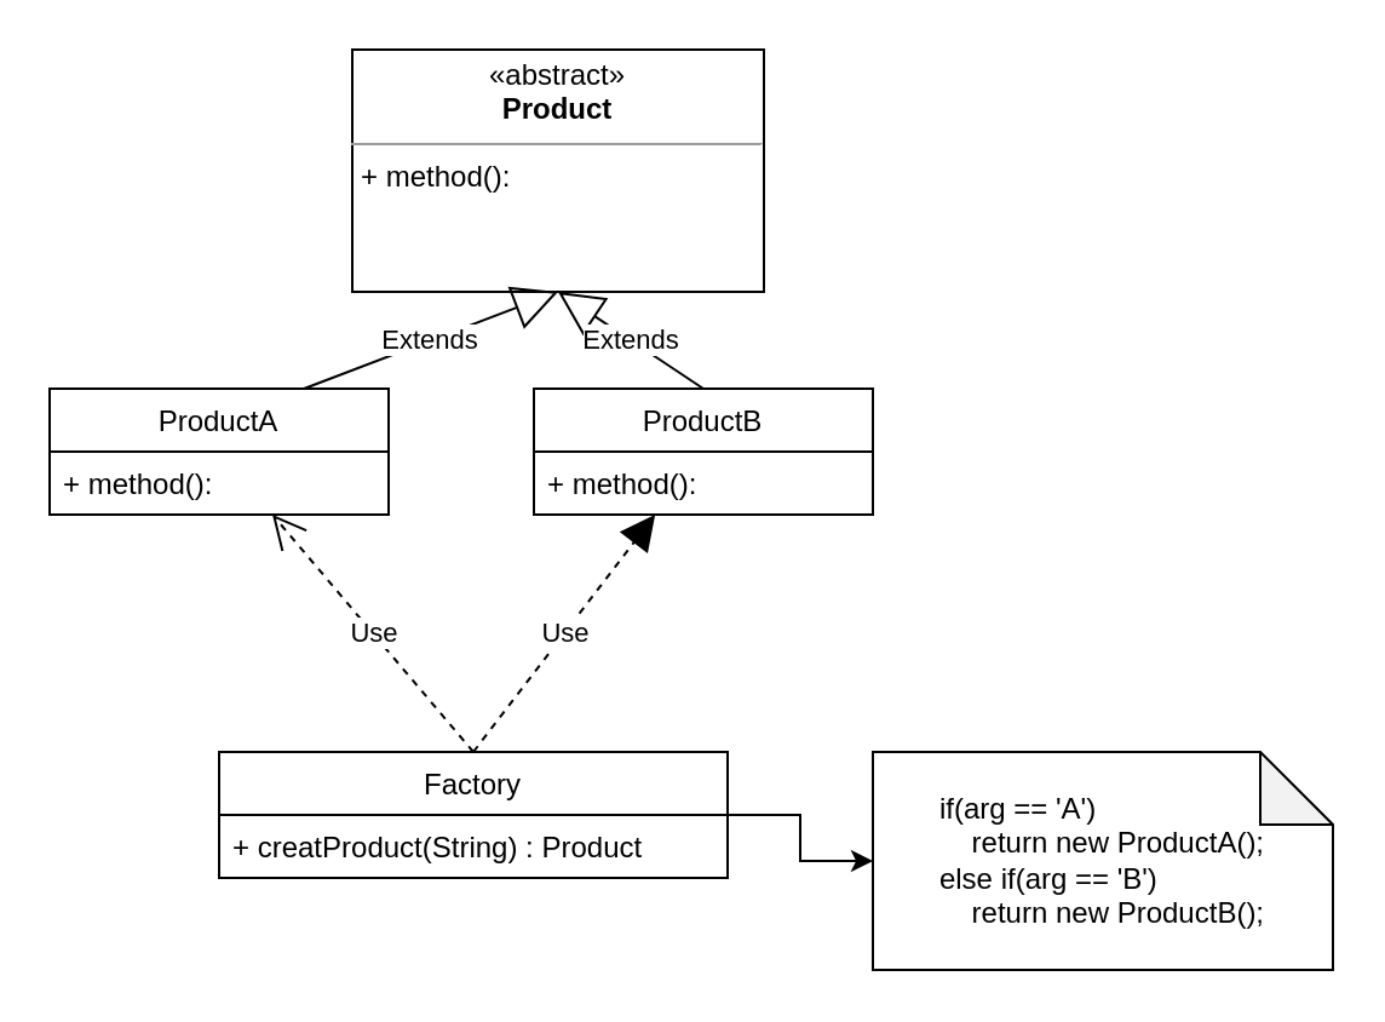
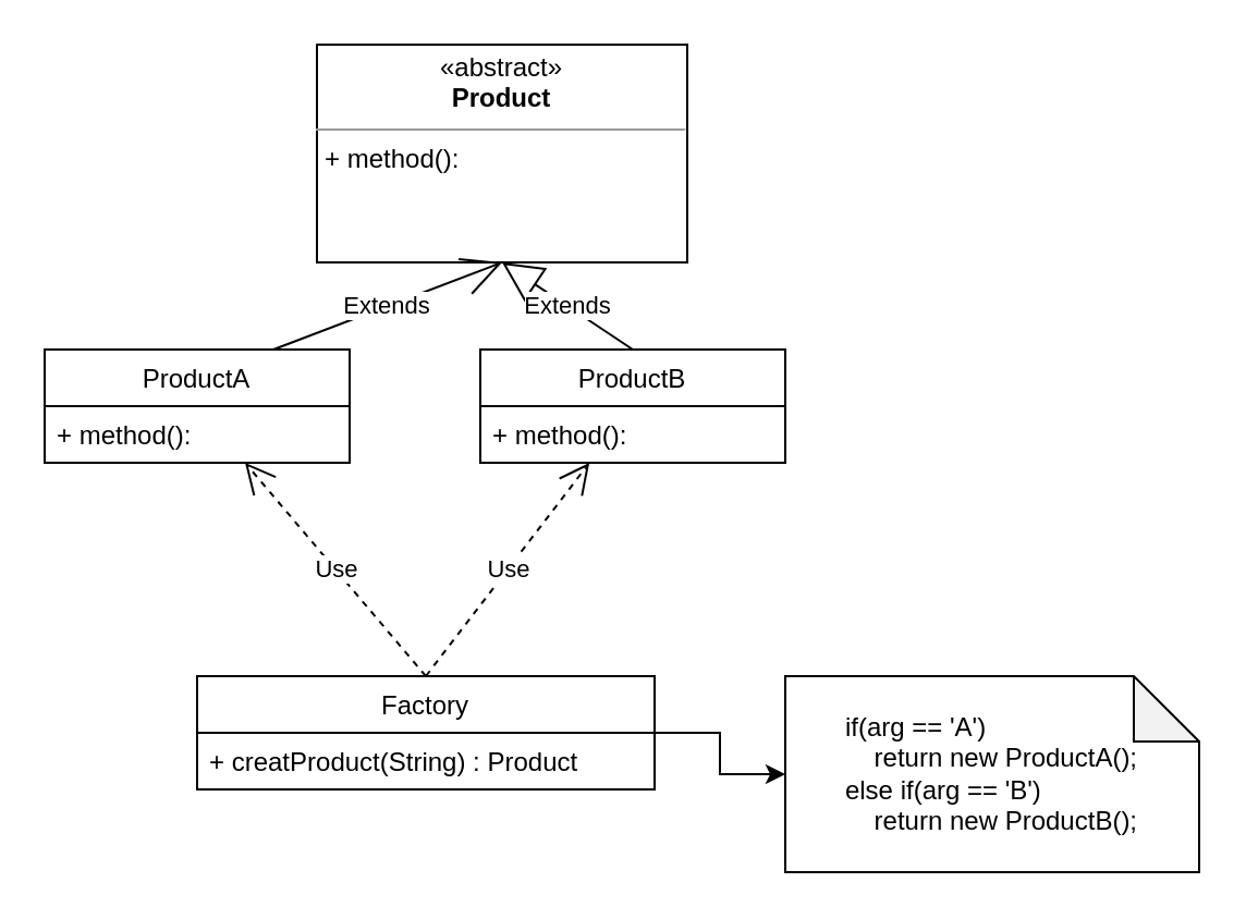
  <mxCell id="0" style=";html=1;" />
  <mxCell id="1" style=";html=1;" parent="0" />
  <mxCell id="2" style="edgeStyle=orthogonalEdgeStyle;rounded=0;orthogonalLoop=1;jettySize=auto;html=1;entryX=0;entryY=0.5;entryDx=0;entryDy=0;entryPerimeter=0;" parent="1" source="3" target="10" edge="1"><mxGeometry relative="1" as="geometry" /></mxCell>
  <mxCell id="3" value="Factory" style="swimlane;fontStyle=0;childLayout=stackLayout;horizontal=1;startSize=26;fillColor=none;horizontalStack=0;resizeParent=1;resizeParentMax=0;resizeLast=0;collapsible=1;marginBottom=0;" parent="1" vertex="1"><mxGeometry x="90" y="310" width="210" height="52" as="geometry"><mxRectangle x="450" y="300" width="70" height="26" as="alternateBounds" /></mxGeometry></mxCell>
  <mxCell id="4" value="+ creatProduct(String) : Product " style="text;strokeColor=none;fillColor=none;align=left;verticalAlign=top;spacingLeft=4;spacingRight=4;overflow=hidden;rotatable=0;points=[[0,0.5],[1,0.5]];portConstraint=eastwest;" parent="3" vertex="1"><mxGeometry y="26" width="210" height="26" as="geometry" /></mxCell>
  <mxCell id="5" value="&lt;p style=&quot;margin: 0px ; margin-top: 4px ; text-align: center&quot;&gt;«abstract»&lt;br&gt;&lt;b&gt;Product&lt;/b&gt;&lt;/p&gt;&lt;hr size=&quot;1&quot;&gt;&lt;p style=&quot;margin: 0px ; margin-left: 4px&quot;&gt;+ method():&amp;nbsp;&lt;/p&gt;" style="verticalAlign=top;align=left;overflow=fill;fontSize=12;fontFamily=Helvetica;html=1;" parent="1" vertex="1"><mxGeometry x="145" y="20" width="170" height="100" as="geometry" /></mxCell>
  <mxCell id="6" value="ProductA" style="swimlane;fontStyle=0;childLayout=stackLayout;horizontal=1;startSize=26;fillColor=none;horizontalStack=0;resizeParent=1;resizeParentMax=0;resizeLast=0;collapsible=1;marginBottom=0;" parent="1" vertex="1"><mxGeometry x="20" y="160" width="140" height="52" as="geometry" /></mxCell>
  <mxCell id="7" value="+ method():" style="text;strokeColor=none;fillColor=none;align=left;verticalAlign=top;spacingLeft=4;spacingRight=4;overflow=hidden;rotatable=0;points=[[0,0.5],[1,0.5]];portConstraint=eastwest;" parent="6" vertex="1"><mxGeometry y="26" width="140" height="26" as="geometry" /></mxCell>
  <mxCell id="8" value="ProductB" style="swimlane;fontStyle=0;childLayout=stackLayout;horizontal=1;startSize=26;fillColor=none;horizontalStack=0;resizeParent=1;resizeParentMax=0;resizeLast=0;collapsible=1;marginBottom=0;" parent="1" vertex="1"><mxGeometry x="220" y="160" width="140" height="52" as="geometry" /></mxCell>
  <mxCell id="9" value="+ method():" style="text;strokeColor=none;fillColor=none;align=left;verticalAlign=top;spacingLeft=4;spacingRight=4;overflow=hidden;rotatable=0;points=[[0,0.5],[1,0.5]];portConstraint=eastwest;" parent="8" vertex="1"><mxGeometry y="26" width="140" height="26" as="geometry" /></mxCell>
  <mxCell id="10" value="&lt;div style=&quot;text-align: left&quot;&gt;&lt;span&gt;if(arg == 'A')&lt;/span&gt;&lt;/div&gt;&lt;div style=&quot;text-align: left&quot;&gt;&lt;span&gt;&amp;nbsp; &amp;nbsp; return new ProductA();&lt;/span&gt;&lt;/div&gt;&lt;div style=&quot;text-align: left&quot;&gt;&lt;div&gt;else if(arg == 'B')&lt;/div&gt;&lt;div&gt;&amp;nbsp; &amp;nbsp; return new ProductB();&lt;/div&gt;&lt;/div&gt;" style="shape=note;whiteSpace=wrap;html=1;backgroundOutline=1;darkOpacity=0.05;" parent="1" vertex="1"><mxGeometry x="360" y="310" width="190" height="90" as="geometry" /></mxCell>
- <mxCell id="11" value="Extends" style="endArrow=block;endSize=16;endFill=0;html=1;entryX=0.5;entryY=1;entryDx=0;entryDy=0;exitX=0.75;exitY=0;exitDx=0;exitDy=0;" parent="1" source="6" target="5" edge="1"><mxGeometry width="160" relative="1" as="geometry"><mxPoint x="60" y="110" as="sourcePoint" /><mxPoint x="220" y="110" as="targetPoint" /></mxGeometry></mxCell>
+ <mxCell id="11" value="Extends" style="endArrow=open;endSize=16;endFill=0;html=1;entryX=0.5;entryY=1;entryDx=0;entryDy=0;exitX=0.75;exitY=0;exitDx=0;exitDy=0;" parent="1" source="6" target="5" edge="1"><mxGeometry width="160" relative="1" as="geometry"><mxPoint x="60" y="110" as="sourcePoint" /><mxPoint x="220" y="110" as="targetPoint" /></mxGeometry></mxCell>
  <mxCell id="12" value="Extends" style="endArrow=block;endSize=16;endFill=0;html=1;entryX=0.5;entryY=1;entryDx=0;entryDy=0;exitX=0.5;exitY=0;exitDx=0;exitDy=0;" parent="1" source="8" target="5" edge="1"><mxGeometry width="160" relative="1" as="geometry"><mxPoint x="100" y="140" as="sourcePoint" /><mxPoint x="210" y="100" as="targetPoint" /></mxGeometry></mxCell>
- <mxCell id="13" value="Use" style="endArrow=block;endSize=12;dashed=1;html=1;exitX=0.5;exitY=0;exitDx=0;exitDy=0;" parent="1" source="3" target="8" edge="1"><mxGeometry width="160" relative="1" as="geometry"><mxPoint x="140" y="220" as="sourcePoint" /><mxPoint x="310" y="250" as="targetPoint" /></mxGeometry></mxCell>
+ <mxCell id="13" value="Use" style="endArrow=open;endSize=12;dashed=1;html=1;exitX=0.5;exitY=0;exitDx=0;exitDy=0;" parent="1" source="3" target="8" edge="1"><mxGeometry width="160" relative="1" as="geometry"><mxPoint x="140" y="220" as="sourcePoint" /><mxPoint x="310" y="250" as="targetPoint" /></mxGeometry></mxCell>
  <mxCell id="14" value="Use" style="endArrow=open;endSize=12;dashed=1;html=1;exitX=0.5;exitY=0;exitDx=0;exitDy=0;" parent="1" source="3" target="6" edge="1"><mxGeometry width="160" relative="1" as="geometry"><mxPoint x="210" y="330" as="sourcePoint" /><mxPoint x="298.6" y="221.662" as="targetPoint" /></mxGeometry></mxCell>
